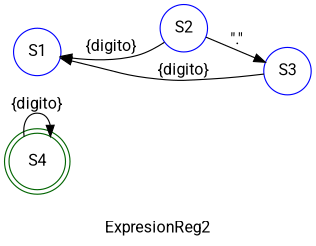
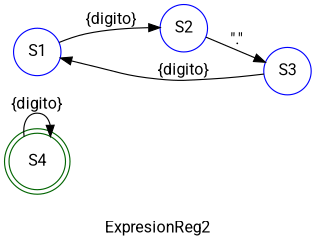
  digraph {
    fontname=Roboto
    label=ExpresionReg2
    rankdir=LR
    node [color=blue fontname=Roboto shape=circle]
    edge [fontname=Roboto]
    S4 [color=darkgreen shape=doublecircle]
    S1
    S2
    S3
    S4 -> S4 [label="{digito}"]
-   S2 -> S1 [label="{digito}"]
+   S1 -> S2 [label="{digito}"]
    S2 -> S3 [label="\".\""]
    S3 -> S1 [label="{digito}"]
  }
